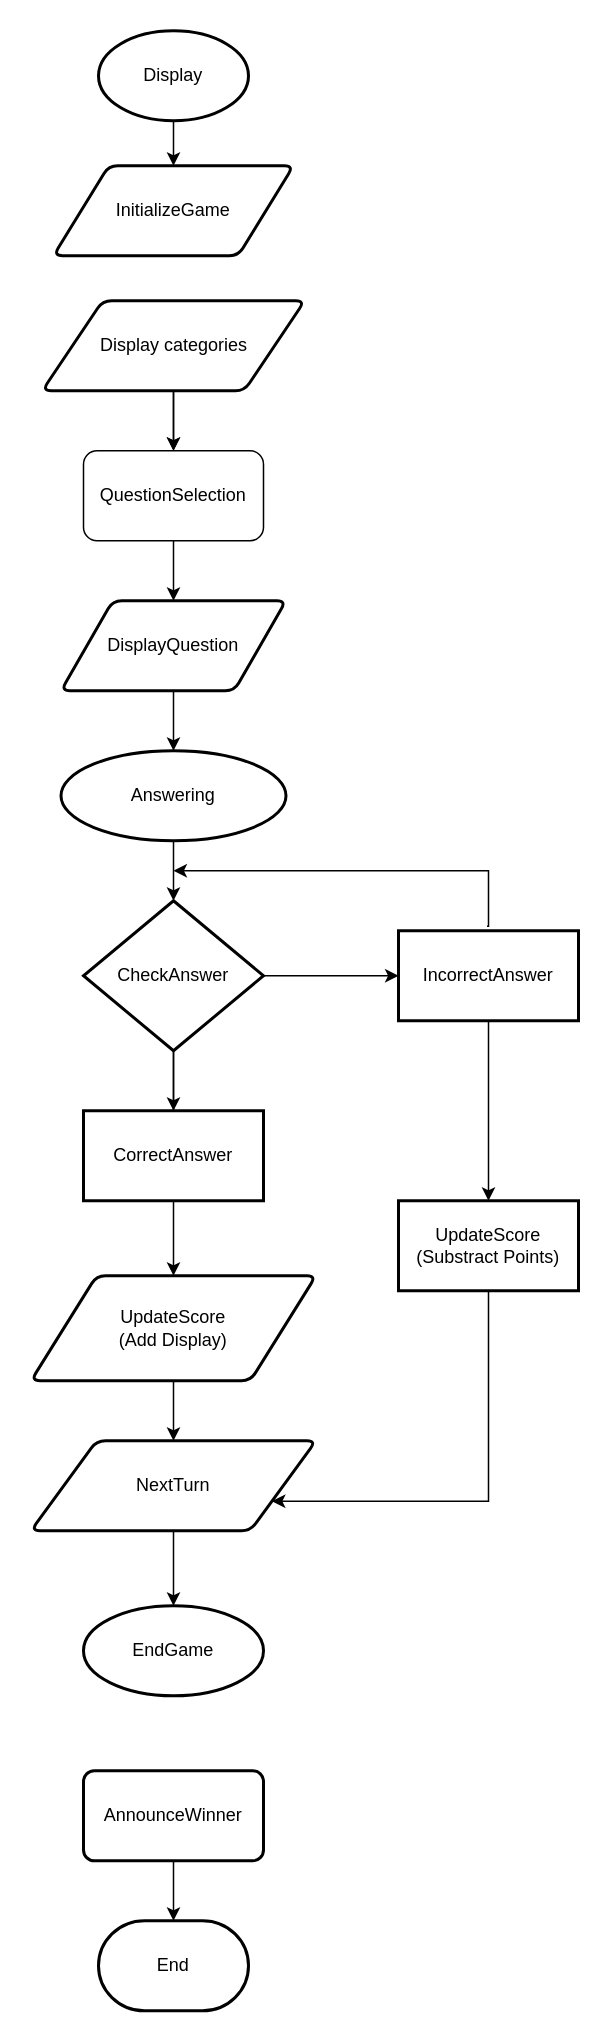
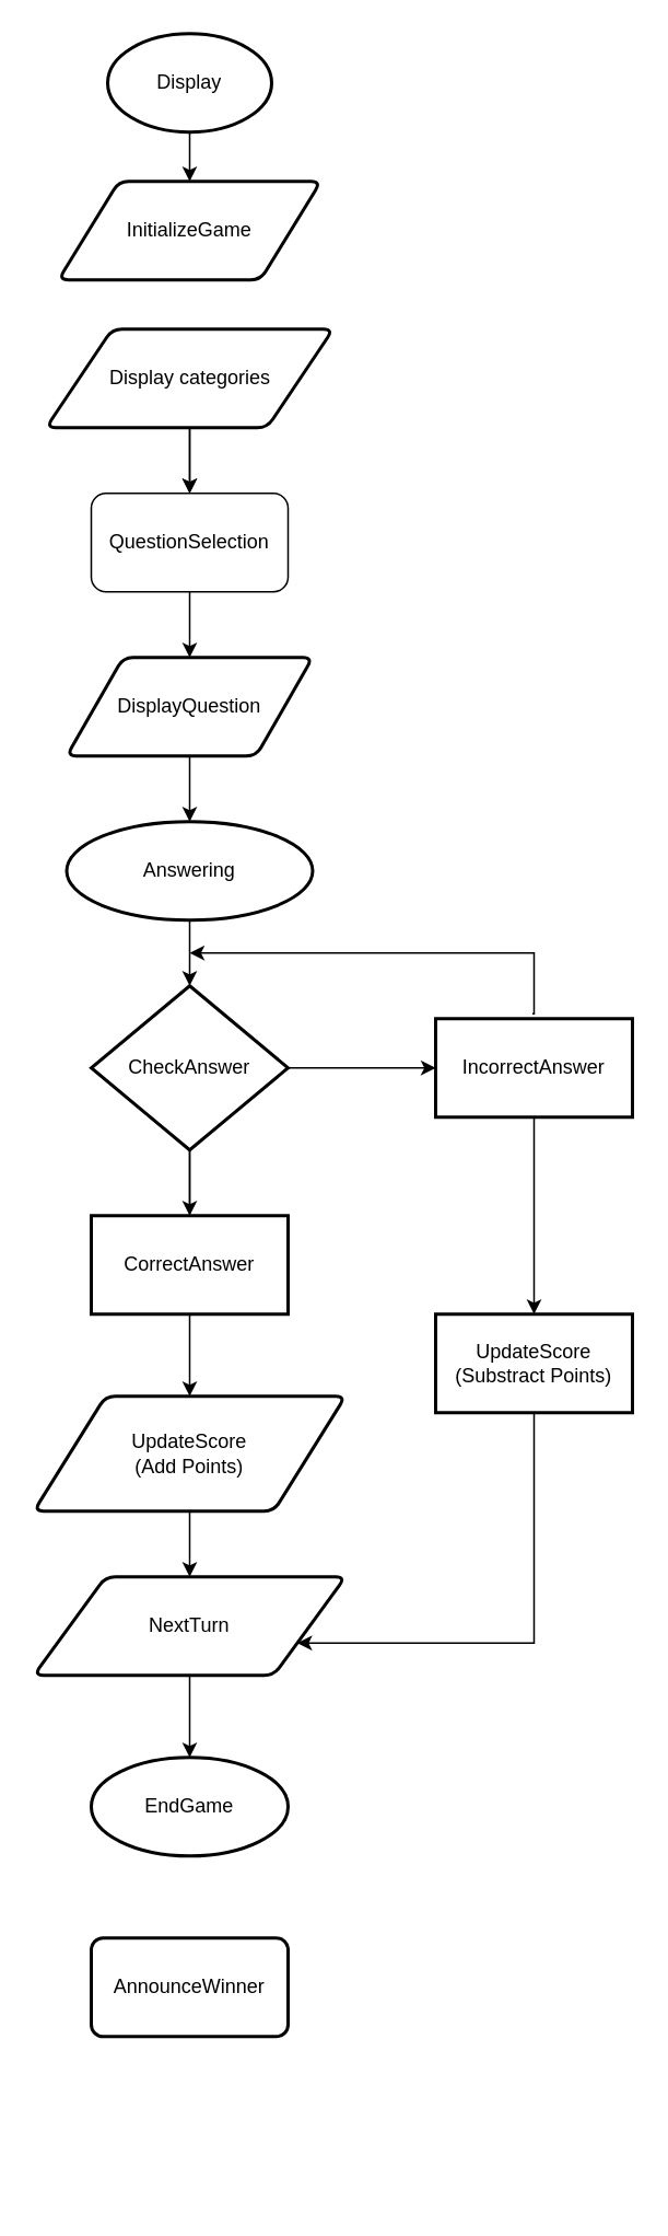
  <mxCell id="0" />
  <mxCell id="1" parent="0" />
  <mxCell id="2" value="" style="edgeStyle=orthogonalEdgeStyle;rounded=0;orthogonalLoop=1;jettySize=auto;html=1;" parent="1" source="3" target="5" edge="1"><mxGeometry relative="1" as="geometry" /></mxCell>
  <mxCell id="3" value="Display" style="strokeWidth=2;html=1;shape=mxgraph.flowchart.start_1;whiteSpace=wrap;" parent="1" vertex="1"><mxGeometry x="65" y="20" width="100" height="60" as="geometry" /></mxCell>
- <mxCell id="4" value="End" style="strokeWidth=2;html=1;shape=mxgraph.flowchart.terminator;whiteSpace=wrap;" parent="1" vertex="1"><mxGeometry x="65" y="1280" width="100" height="60" as="geometry" /></mxCell>
  <mxCell id="5" value="&lt;div&gt;InitializeGame&lt;/div&gt;" style="shape=parallelogram;html=1;strokeWidth=2;perimeter=parallelogramPerimeter;rounded=1;arcSize=12;size=0.23;whiteSpace=wrap;" parent="1" vertex="1"><mxGeometry x="35" y="110" width="160" height="60" as="geometry" /></mxCell>
  <mxCell id="6" value="" style="edgeStyle=orthogonalEdgeStyle;rounded=0;orthogonalLoop=1;jettySize=auto;html=1;" parent="1" source="8" edge="1"><mxGeometry relative="1" as="geometry"><mxPoint x="115" y="300" as="targetPoint" /></mxGeometry></mxCell>
  <mxCell id="7" value="" style="edgeStyle=orthogonalEdgeStyle;rounded=0;orthogonalLoop=1;jettySize=auto;html=1;" edge="1" parent="1" source="8"><mxGeometry relative="1" as="geometry"><mxPoint x="115" y="300" as="targetPoint" /></mxGeometry></mxCell>
  <mxCell id="8" value="&lt;div&gt;Display categories&lt;/div&gt;" style="shape=parallelogram;html=1;strokeWidth=2;perimeter=parallelogramPerimeter;rounded=1;arcSize=12;size=0.23;whiteSpace=wrap;" parent="1" vertex="1"><mxGeometry x="27.5" y="200" width="175" height="60" as="geometry" /></mxCell>
  <mxCell id="9" value="" style="edgeStyle=orthogonalEdgeStyle;rounded=0;orthogonalLoop=1;jettySize=auto;html=1;" edge="1" parent="1" source="10" target="18"><mxGeometry relative="1" as="geometry" /></mxCell>
  <mxCell id="10" value="Answering" style="ellipse;whiteSpace=wrap;html=1;arcSize=14;strokeWidth=2;" parent="1" vertex="1"><mxGeometry x="40" y="500" width="150" height="60" as="geometry" /></mxCell>
  <mxCell id="11" value="" style="edgeStyle=orthogonalEdgeStyle;rounded=0;orthogonalLoop=1;jettySize=auto;html=1;" edge="1" parent="1" source="12" target="14"><mxGeometry relative="1" as="geometry" /></mxCell>
- <mxCell id="12" value="UpdateScore&lt;div&gt;(Add Display)&lt;/div&gt;" style="shape=parallelogram;html=1;strokeWidth=2;perimeter=parallelogramPerimeter;rounded=1;arcSize=12;size=0.23;whiteSpace=wrap;" parent="1" vertex="1"><mxGeometry x="20" y="850" width="190" height="70" as="geometry" /></mxCell>
+ <mxCell id="12" value="UpdateScore&lt;div&gt;(Add Points)&lt;/div&gt;" style="shape=parallelogram;html=1;strokeWidth=2;perimeter=parallelogramPerimeter;rounded=1;arcSize=12;size=0.23;whiteSpace=wrap;" parent="1" vertex="1"><mxGeometry x="20" y="850" width="190" height="70" as="geometry" /></mxCell>
  <mxCell id="13" value="" style="edgeStyle=orthogonalEdgeStyle;rounded=0;orthogonalLoop=1;jettySize=auto;html=1;" edge="1" parent="1" source="14" target="28"><mxGeometry relative="1" as="geometry" /></mxCell>
  <mxCell id="14" value="NextTurn" style="shape=parallelogram;html=1;strokeWidth=2;perimeter=parallelogramPerimeter;rounded=1;arcSize=12;size=0.23;whiteSpace=wrap;" parent="1" vertex="1"><mxGeometry x="20" y="960" width="190" height="60" as="geometry" /></mxCell>
  <mxCell id="15" value="" style="edgeStyle=orthogonalEdgeStyle;rounded=0;orthogonalLoop=1;jettySize=auto;html=1;" edge="1" parent="1" source="18" target="21"><mxGeometry relative="1" as="geometry" /></mxCell>
  <mxCell id="16" style="edgeStyle=orthogonalEdgeStyle;rounded=0;orthogonalLoop=1;jettySize=auto;html=1;exitX=0.5;exitY=1;exitDx=0;exitDy=0;exitPerimeter=0;" edge="1" parent="1" source="18"><mxGeometry relative="1" as="geometry"><mxPoint x="115" y="750" as="targetPoint" /></mxGeometry></mxCell>
  <mxCell id="17" value="" style="edgeStyle=orthogonalEdgeStyle;rounded=0;orthogonalLoop=1;jettySize=auto;html=1;" edge="1" parent="1" source="18" target="23"><mxGeometry relative="1" as="geometry" /></mxCell>
  <mxCell id="18" value="CheckAnswer" style="strokeWidth=2;html=1;shape=mxgraph.flowchart.decision;whiteSpace=wrap;" vertex="1" parent="1"><mxGeometry x="55" y="600" width="120" height="100" as="geometry" /></mxCell>
  <mxCell id="19" value="" style="edgeStyle=orthogonalEdgeStyle;rounded=0;orthogonalLoop=1;jettySize=auto;html=1;" edge="1" parent="1" source="21" target="31"><mxGeometry relative="1" as="geometry" /></mxCell>
  <mxCell id="20" style="edgeStyle=orthogonalEdgeStyle;rounded=0;orthogonalLoop=1;jettySize=auto;html=1;exitX=0.325;exitY=-0.05;exitDx=0;exitDy=0;exitPerimeter=0;" edge="1" parent="1"><mxGeometry relative="1" as="geometry"><mxPoint x="324" y="617" as="sourcePoint" /><mxPoint x="115" y="580" as="targetPoint" /><Array as="points"><mxPoint x="325" y="617" /><mxPoint x="325" y="580" /><mxPoint x="135" y="580" /></Array></mxGeometry></mxCell>
  <mxCell id="21" value="IncorrectAnswer" style="whiteSpace=wrap;html=1;strokeWidth=2;" vertex="1" parent="1"><mxGeometry x="265" y="620" width="120" height="60" as="geometry" /></mxCell>
  <mxCell id="22" value="" style="edgeStyle=orthogonalEdgeStyle;rounded=0;orthogonalLoop=1;jettySize=auto;html=1;" edge="1" parent="1" source="23" target="12"><mxGeometry relative="1" as="geometry" /></mxCell>
  <mxCell id="23" value="CorrectAnswer" style="whiteSpace=wrap;html=1;strokeWidth=2;" vertex="1" parent="1"><mxGeometry x="55" y="740" width="120" height="60" as="geometry" /></mxCell>
  <mxCell id="24" value="" style="edgeStyle=orthogonalEdgeStyle;rounded=0;orthogonalLoop=1;jettySize=auto;html=1;" edge="1" parent="1" source="25" target="27"><mxGeometry relative="1" as="geometry" /></mxCell>
  <mxCell id="25" value="QuestionSelection" style="rounded=1;whiteSpace=wrap;html=1;" vertex="1" parent="1"><mxGeometry x="55" y="300" width="120" height="60" as="geometry" /></mxCell>
  <mxCell id="26" value="" style="edgeStyle=orthogonalEdgeStyle;rounded=0;orthogonalLoop=1;jettySize=auto;html=1;" edge="1" parent="1" source="27" target="10"><mxGeometry relative="1" as="geometry" /></mxCell>
  <mxCell id="27" value="DisplayQuestion" style="shape=parallelogram;html=1;strokeWidth=2;perimeter=parallelogramPerimeter;whiteSpace=wrap;rounded=1;arcSize=12;size=0.23;" vertex="1" parent="1"><mxGeometry x="40" y="400" width="150" height="60" as="geometry" /></mxCell>
  <mxCell id="28" value="EndGame" style="ellipse;whiteSpace=wrap;html=1;strokeWidth=2;arcSize=12;" vertex="1" parent="1"><mxGeometry x="55" y="1070" width="120" height="60" as="geometry" /></mxCell>
  <mxCell id="29" value="AnnounceWinner" style="whiteSpace=wrap;html=1;strokeWidth=2;rounded=1;arcSize=12;" vertex="1" parent="1"><mxGeometry x="55" y="1180" width="120" height="60" as="geometry" /></mxCell>
  <mxCell id="30" style="edgeStyle=orthogonalEdgeStyle;rounded=0;orthogonalLoop=1;jettySize=auto;html=1;entryX=1;entryY=0.75;entryDx=0;entryDy=0;" edge="1" parent="1" source="31" target="14"><mxGeometry relative="1" as="geometry"><Array as="points"><mxPoint x="325" y="1000" /></Array></mxGeometry></mxCell>
  <mxCell id="31" value="UpdateScore&lt;div&gt;(Substract Points)&lt;/div&gt;" style="whiteSpace=wrap;html=1;strokeWidth=2;" vertex="1" parent="1"><mxGeometry x="265" y="800" width="120" height="60" as="geometry" /></mxCell>
- <mxCell id="32" style="edgeStyle=orthogonalEdgeStyle;rounded=0;orthogonalLoop=1;jettySize=auto;html=1;exitX=0.5;exitY=1;exitDx=0;exitDy=0;entryX=0.5;entryY=0;entryDx=0;entryDy=0;entryPerimeter=0;" edge="1" parent="1" source="29" target="4"><mxGeometry relative="1" as="geometry" /></mxCell>
